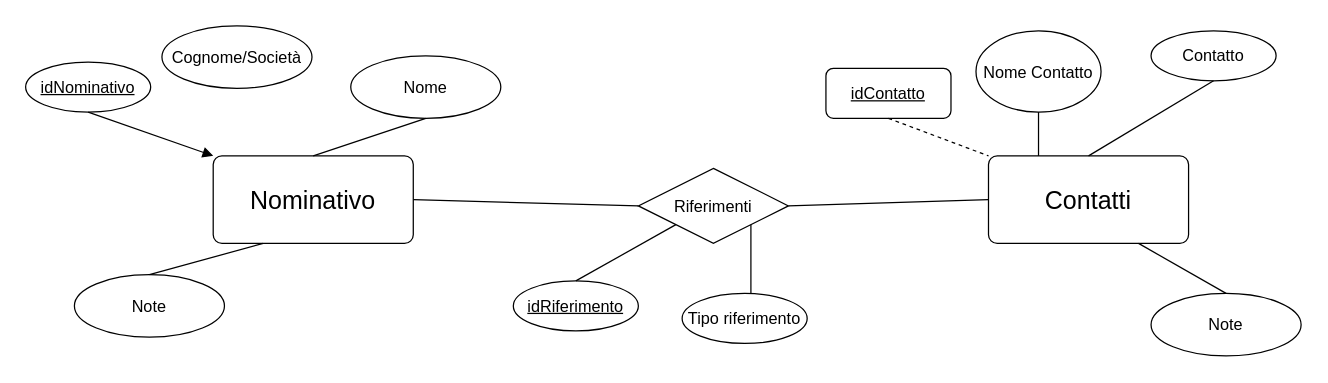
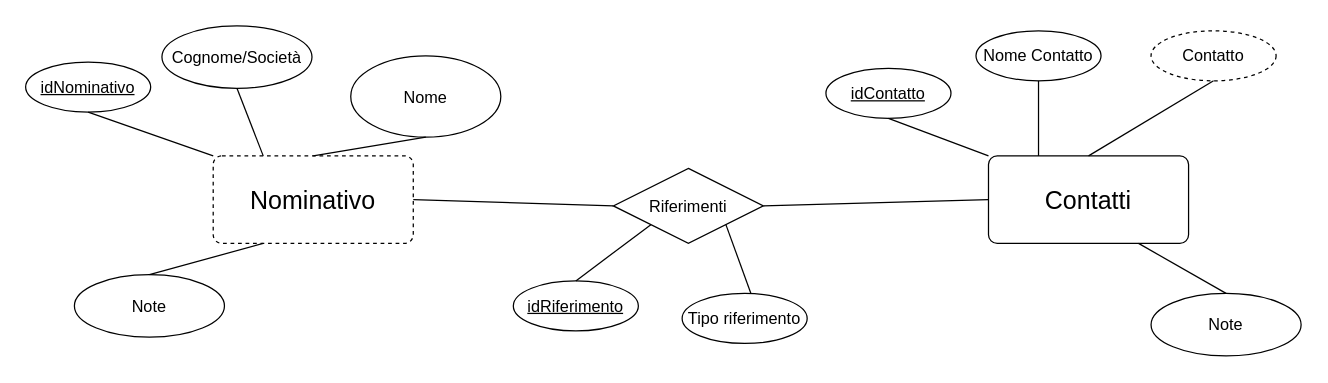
  <mxCell id="0" />
  <mxCell id="1" parent="0" />
- <mxCell id="2" value="Nominativo" style="rounded=1;arcSize=10;whiteSpace=wrap;html=1;align=center;fontSize=20;" vertex="1" parent="1"><mxGeometry x="170" y="124" width="160" height="70" as="geometry" /></mxCell>
+ <mxCell id="2" value="Nominativo" style="rounded=1;arcSize=10;whiteSpace=wrap;html=1;align=center;fontSize=20;dashed=1;" vertex="1" parent="1"><mxGeometry x="170" y="124" width="160" height="70" as="geometry" /></mxCell>
  <mxCell id="3" value="idNominativo" style="ellipse;whiteSpace=wrap;html=1;align=center;fontStyle=4;fontSize=13;" vertex="1" parent="1"><mxGeometry x="20" y="49" width="100" height="40" as="geometry" /></mxCell>
- <mxCell id="4" value="" style="endArrow=block;html=1;rounded=0;fontSize=13;exitX=0.5;exitY=1;exitDx=0;exitDy=0;entryX=0;entryY=0;entryDx=0;entryDy=0;" edge="1" parent="1" source="3" target="2"><mxGeometry relative="1" as="geometry"><mxPoint x="340" y="174" as="sourcePoint" /><mxPoint x="500" y="174" as="targetPoint" /></mxGeometry></mxCell>
+ <mxCell id="4" value="" style="endArrow=none;html=1;rounded=0;fontSize=13;exitX=0.5;exitY=1;exitDx=0;exitDy=0;entryX=0;entryY=0;entryDx=0;entryDy=0;" edge="1" parent="1" source="3" target="2"><mxGeometry relative="1" as="geometry"><mxPoint x="340" y="174" as="sourcePoint" /><mxPoint x="500" y="174" as="targetPoint" /></mxGeometry></mxCell>
  <mxCell id="5" value="Cognome/Società" style="ellipse;whiteSpace=wrap;html=1;align=center;fontSize=13;" vertex="1" parent="1"><mxGeometry x="129" y="20" width="120" height="50" as="geometry" /></mxCell>
- <mxCell id="6" value="Nome" style="ellipse;whiteSpace=wrap;html=1;align=center;fontSize=13;" vertex="1" parent="1"><mxGeometry x="280" y="44" width="120" height="50" as="geometry" /></mxCell>
+ <mxCell id="6" value="Nome" style="ellipse;whiteSpace=wrap;html=1;align=center;fontSize=13;" vertex="1" parent="1"><mxGeometry x="280" y="44" width="120" height="65" as="geometry" /></mxCell>
+ <mxCell id="7" value="" style="endArrow=none;html=1;rounded=0;fontSize=13;exitX=0.5;exitY=1;exitDx=0;exitDy=0;entryX=0.25;entryY=0;entryDx=0;entryDy=0;" edge="1" parent="1" source="5" target="2"><mxGeometry relative="1" as="geometry"><mxPoint x="340" y="174" as="sourcePoint" /><mxPoint x="500" y="174" as="targetPoint" /></mxGeometry></mxCell>
  <mxCell id="8" value="" style="endArrow=none;html=1;rounded=0;fontSize=13;exitX=0.5;exitY=1;exitDx=0;exitDy=0;entryX=0.5;entryY=0;entryDx=0;entryDy=0;" edge="1" parent="1" source="6" target="2"><mxGeometry relative="1" as="geometry"><mxPoint x="340" y="174" as="sourcePoint" /><mxPoint x="500" y="174" as="targetPoint" /></mxGeometry></mxCell>
  <mxCell id="9" value="Contatti" style="rounded=1;arcSize=10;whiteSpace=wrap;html=1;align=center;fontSize=20;" vertex="1" parent="1"><mxGeometry x="790" y="124" width="160" height="70" as="geometry" /></mxCell>
- <mxCell id="10" value="Riferimenti" style="shape=rhombus;perimeter=rhombusPerimeter;whiteSpace=wrap;html=1;align=center;fontSize=13;" vertex="1" parent="1"><mxGeometry x="510" y="134" width="120" height="60" as="geometry" /></mxCell>
- <mxCell id="11" value="idContatto" style="whiteSpace=wrap;html=1;align=center;fontStyle=4;fontSize=13;rounded=1;" vertex="1" parent="1"><mxGeometry x="660" y="54" width="100" height="40" as="geometry" /></mxCell>
+ <mxCell id="10" value="Riferimenti" style="shape=rhombus;perimeter=rhombusPerimeter;whiteSpace=wrap;html=1;align=center;fontSize=13;" vertex="1" parent="1"><mxGeometry x="490" y="134" width="120" height="60" as="geometry" /></mxCell>
+ <mxCell id="11" value="idContatto" style="ellipse;whiteSpace=wrap;html=1;align=center;fontStyle=4;fontSize=13;" vertex="1" parent="1"><mxGeometry x="660" y="54" width="100" height="40" as="geometry" /></mxCell>
  <mxCell id="12" value="Tipo riferimento" style="ellipse;whiteSpace=wrap;html=1;align=center;fontSize=13;" vertex="1" parent="1"><mxGeometry x="545" y="234" width="100" height="40" as="geometry" /></mxCell>
  <mxCell id="13" value="" style="endArrow=none;html=1;rounded=0;fontSize=13;exitX=1;exitY=1;exitDx=0;exitDy=0;" edge="1" parent="1" source="10"><mxGeometry relative="1" as="geometry"><mxPoint x="370" y="254" as="sourcePoint" /><mxPoint x="600" y="234" as="targetPoint" /></mxGeometry></mxCell>
- <mxCell id="14" value="" style="endArrow=none;html=1;rounded=0;fontSize=13;exitX=0.5;exitY=1;exitDx=0;exitDy=0;entryX=0;entryY=0;entryDx=0;entryDy=0;dashed=1;" edge="1" parent="1" source="11" target="9"><mxGeometry relative="1" as="geometry"><mxPoint x="370" y="254" as="sourcePoint" /><mxPoint x="530" y="254" as="targetPoint" /></mxGeometry></mxCell>
- <mxCell id="15" value="Nome Contatto" style="ellipse;whiteSpace=wrap;html=1;align=center;fontSize=13;" vertex="1" parent="1"><mxGeometry x="780" y="24" width="100" height="65" as="geometry" /></mxCell>
+ <mxCell id="14" value="" style="endArrow=none;html=1;rounded=0;fontSize=13;exitX=0.5;exitY=1;exitDx=0;exitDy=0;entryX=0;entryY=0;entryDx=0;entryDy=0;" edge="1" parent="1" source="11" target="9"><mxGeometry relative="1" as="geometry"><mxPoint x="370" y="254" as="sourcePoint" /><mxPoint x="530" y="254" as="targetPoint" /></mxGeometry></mxCell>
+ <mxCell id="15" value="Nome Contatto" style="ellipse;whiteSpace=wrap;html=1;align=center;fontSize=13;" vertex="1" parent="1"><mxGeometry x="780" y="24" width="100" height="40" as="geometry" /></mxCell>
  <mxCell id="16" value="" style="endArrow=none;html=1;rounded=0;fontSize=13;exitX=0.5;exitY=1;exitDx=0;exitDy=0;entryX=0.25;entryY=0;entryDx=0;entryDy=0;" edge="1" parent="1" source="15" target="9"><mxGeometry relative="1" as="geometry"><mxPoint x="370" y="254" as="sourcePoint" /><mxPoint x="530" y="254" as="targetPoint" /></mxGeometry></mxCell>
- <mxCell id="17" value="Contatto" style="ellipse;whiteSpace=wrap;html=1;align=center;fontSize=13;" vertex="1" parent="1"><mxGeometry x="920" y="24" width="100" height="40" as="geometry" /></mxCell>
+ <mxCell id="17" value="Contatto" style="ellipse;whiteSpace=wrap;html=1;align=center;fontSize=13;dashed=1;" vertex="1" parent="1"><mxGeometry x="920" y="24" width="100" height="40" as="geometry" /></mxCell>
  <mxCell id="18" value="" style="endArrow=none;html=1;rounded=0;fontSize=13;entryX=0.5;entryY=1;entryDx=0;entryDy=0;exitX=0.5;exitY=0;exitDx=0;exitDy=0;" edge="1" parent="1" source="9" target="17"><mxGeometry relative="1" as="geometry"><mxPoint x="370" y="254" as="sourcePoint" /><mxPoint x="530" y="254" as="targetPoint" /></mxGeometry></mxCell>
  <mxCell id="19" value="idRiferimento" style="ellipse;whiteSpace=wrap;html=1;align=center;fontStyle=4;fontSize=13;" vertex="1" parent="1"><mxGeometry x="410" y="224" width="100" height="40" as="geometry" /></mxCell>
  <mxCell id="20" value="" style="endArrow=none;html=1;rounded=0;fontSize=13;exitX=0;exitY=1;exitDx=0;exitDy=0;entryX=0.5;entryY=0;entryDx=0;entryDy=0;" edge="1" parent="1" source="10" target="19"><mxGeometry relative="1" as="geometry"><mxPoint x="370" y="254" as="sourcePoint" /><mxPoint x="530" y="254" as="targetPoint" /></mxGeometry></mxCell>
  <mxCell id="21" value="" style="endArrow=none;html=1;rounded=0;fontSize=13;exitX=1;exitY=0.5;exitDx=0;exitDy=0;entryX=0;entryY=0.5;entryDx=0;entryDy=0;" edge="1" parent="1" source="2" target="10"><mxGeometry relative="1" as="geometry"><mxPoint x="370" y="254" as="sourcePoint" /><mxPoint x="530" y="254" as="targetPoint" /></mxGeometry></mxCell>
  <mxCell id="22" value="" style="endArrow=none;html=1;rounded=0;fontSize=13;exitX=1;exitY=0.5;exitDx=0;exitDy=0;entryX=0;entryY=0.5;entryDx=0;entryDy=0;" edge="1" parent="1" source="10" target="9"><mxGeometry relative="1" as="geometry"><mxPoint x="370" y="254" as="sourcePoint" /><mxPoint x="530" y="254" as="targetPoint" /></mxGeometry></mxCell>
  <mxCell id="23" value="Note" style="ellipse;whiteSpace=wrap;html=1;align=center;fontSize=13;" vertex="1" parent="1"><mxGeometry x="59" y="219" width="120" height="50" as="geometry" /></mxCell>
  <mxCell id="24" value="" style="endArrow=none;html=1;rounded=0;fontSize=13;exitX=0.5;exitY=0;exitDx=0;exitDy=0;entryX=0.25;entryY=1;entryDx=0;entryDy=0;" edge="1" parent="1" source="23" target="2"><mxGeometry relative="1" as="geometry"><mxPoint x="339" y="200" as="sourcePoint" /><mxPoint x="499" y="200" as="targetPoint" /></mxGeometry></mxCell>
  <mxCell id="25" value="Note" style="ellipse;whiteSpace=wrap;html=1;align=center;fontSize=13;" vertex="1" parent="1"><mxGeometry x="920" y="234" width="120" height="50" as="geometry" /></mxCell>
  <mxCell id="26" value="" style="endArrow=none;html=1;rounded=0;fontSize=13;entryX=0.5;entryY=0;entryDx=0;entryDy=0;exitX=0.75;exitY=1;exitDx=0;exitDy=0;" edge="1" parent="1" source="9" target="25"><mxGeometry relative="1" as="geometry"><mxPoint x="339" y="200" as="sourcePoint" /><mxPoint x="499" y="200" as="targetPoint" /></mxGeometry></mxCell>
